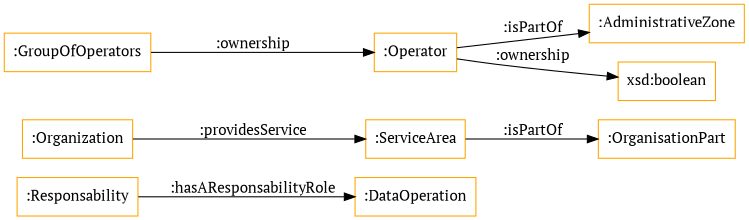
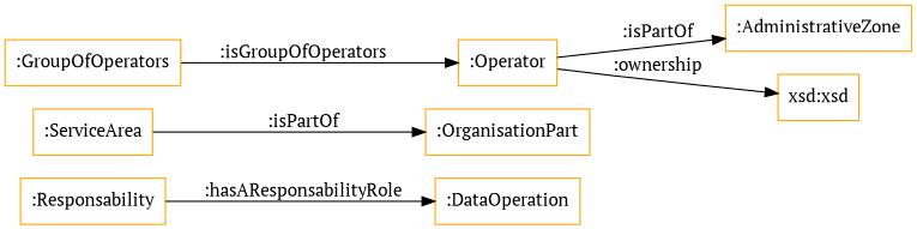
  digraph {
    fontname="PT Serif"
    rankdir=LR
    node [color=orange fontname="PT Serif" shape=rectangle]
    edge [fontname="PT Serif"]
    ":Responsability"
    ":DataOperation"
-   ":Organization"
    ":ServiceArea"
    ":OrganisationPart"
    ":GroupOfOperators"
    ":Operator"
    ":AdministrativeZone"
-   "xsd:boolean"
+   "xsd:boolean" [label="xsd:xsd"]
    ":Responsability" -> ":DataOperation" [label=":hasAResponsabilityRole"]
-   ":Organization" -> ":ServiceArea" [label=":providesService"]
    ":ServiceArea" -> ":OrganisationPart" [label=":isPartOf"]
-   ":GroupOfOperators" -> ":Operator" [label=":ownership"]
+   ":GroupOfOperators" -> ":Operator" [label=":isGroupOfOperators"]
    ":Operator" -> ":AdministrativeZone" [label=":isPartOf"]
    ":Operator" -> "xsd:boolean" [label=":ownership"]
  }
